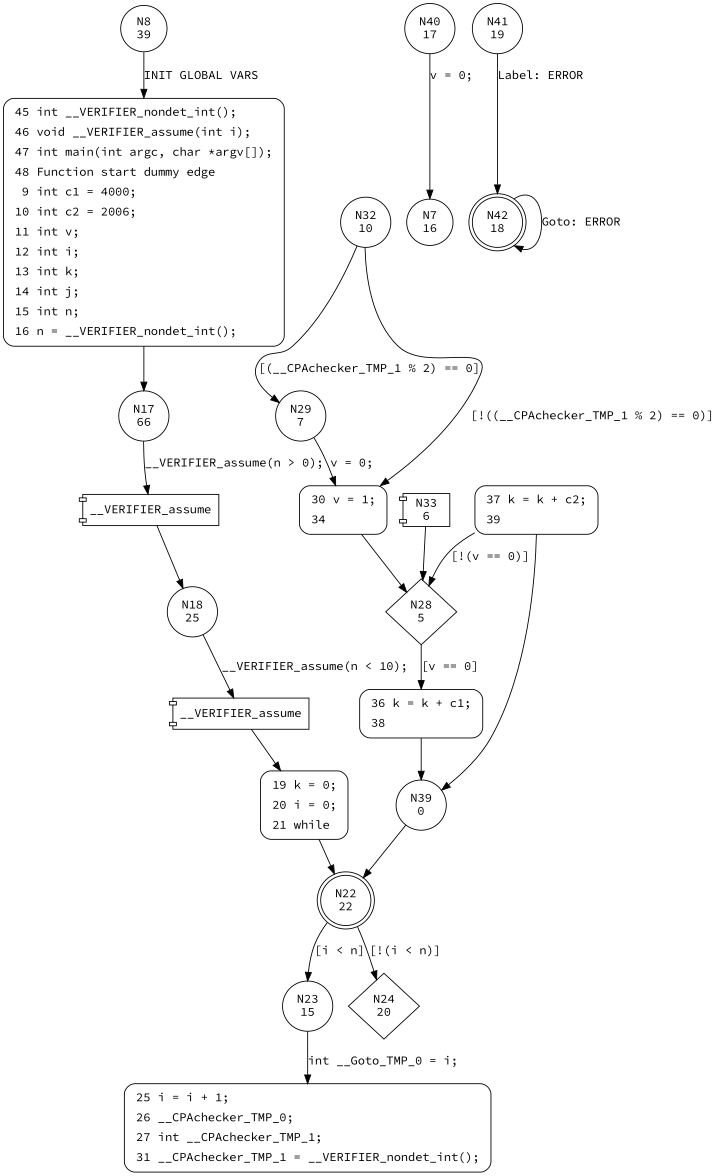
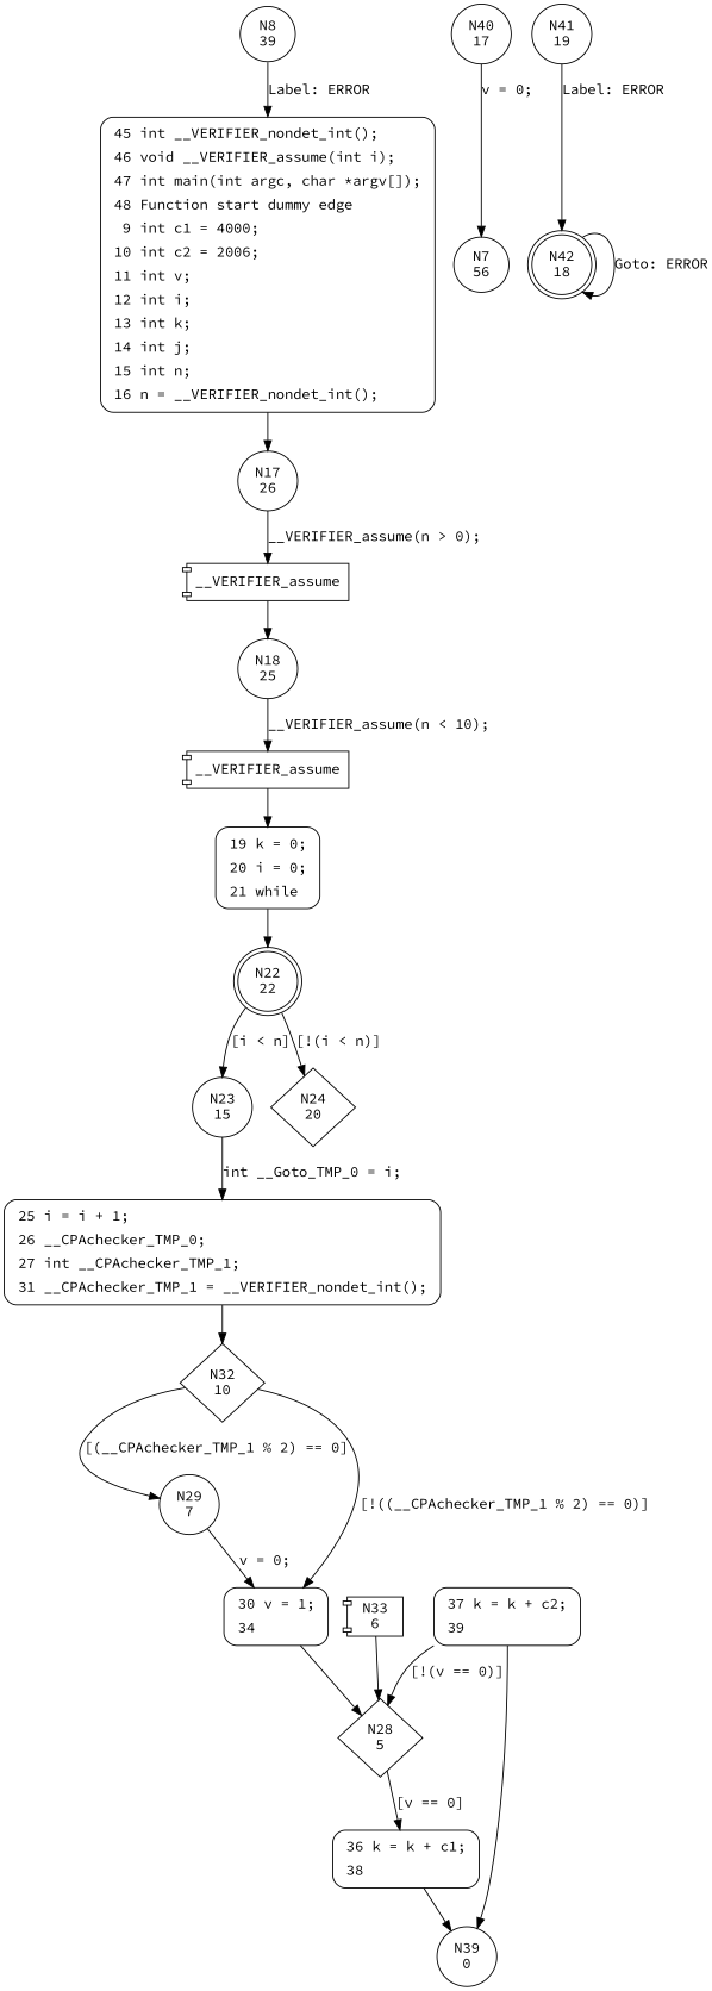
  digraph {
    fontname="Source Code Pro"
    node [fontname="Source Code Pro" shape=circle]
    edge [fontname="Source Code Pro"]
    n1 [label="N8\n39"]
    n2 [fillcolor=white label=<<table border="0" cellborder="0" cellpadding="3" bgcolor="white"><tr><td align="right">45</td><td align="left">int __VERIFIER_nondet_int();</td></tr><tr><td align="right">46</td><td align="left">void __VERIFIER_assume(int i);</td></tr><tr><td align="right">47</td><td align="left">int main(int argc, char *argv[]);</td></tr><tr><td align="right">48</td><td align="left">Function start dummy edge</td></tr><tr><td align="right">9</td><td align="left">int c1 = 4000;</td></tr><tr><td align="right">10</td><td align="left">int c2 = 2006;</td></tr><tr><td align="right">11</td><td align="left">int v;</td></tr><tr><td align="right">12</td><td align="left">int i;</td></tr><tr><td align="right">13</td><td align="left">int k;</td></tr><tr><td align="right">14</td><td align="left">int j;</td></tr><tr><td align="right">15</td><td align="left">int n;</td></tr><tr><td align="right">16</td><td align="left">n = __VERIFIER_nondet_int();</td></tr></table>> penwidth=1 shape=Mrecord style="filled,bold"]
-   n3 [label="N17\n66"]
+   n3 [label="N17\n26"]
    n4 [label=__VERIFIER_assume shape=component]
    n5 [label="N18\n25"]
    n6 [label=__VERIFIER_assume shape=component]
    n7 [fillcolor=white label=<<table border="0" cellborder="0" cellpadding="3" bgcolor="white"><tr><td align="right">19</td><td align="left">k = 0;</td></tr><tr><td align="right">20</td><td align="left">i = 0;</td></tr><tr><td align="right">21</td><td align="left">while</td></tr></table>> penwidth=1 shape=Mrecord style="filled,bold"]
    n8 [label="N22\n22" shape=doublecircle]
    n9 [label="N23\n15"]
    n10 [label="N24\n20" shape=diamond]
    n11 [fillcolor=white label=<<table border="0" cellborder="0" cellpadding="3" bgcolor="white"><tr><td align="right">25</td><td align="left">i = i + 1;</td></tr><tr><td align="right">26</td><td align="left">__CPAchecker_TMP_0;</td></tr><tr><td align="right">27</td><td align="left">int __CPAchecker_TMP_1;</td></tr><tr><td align="right">31</td><td align="left">__CPAchecker_TMP_1 = __VERIFIER_nondet_int();</td></tr></table>> penwidth=1 shape=Mrecord style="filled,bold"]
-   n12 [label="N32\n10"]
+   n12 [label="N32\n10" shape=diamond]
    n13 [label="N40\n17"]
-   n14 [label="N7\n16"]
+   n14 [label="N7\n56"]
    n15 [label="N41\n19"]
    n16 [label="N42\n18" shape=doublecircle]
    n17 [label="N29\n7"]
    n18 [fillcolor=white label=<<table border="0" cellborder="0" cellpadding="3" bgcolor="white"><tr><td align="right">30</td><td align="left">v = 1;</td></tr><tr><td align="right">34</td><td align="left"></td></tr></table>> penwidth=1 shape=Mrecord style="filled,bold"]
    n19 [label="N28\n5" shape=diamond]
    n20 [label="N33\n6" shape=component]
    n21 [fillcolor=white label=<<table border="0" cellborder="0" cellpadding="3" bgcolor="white"><tr><td align="right">36</td><td align="left">k = k + c1;</td></tr><tr><td align="right">38</td><td align="left"></td></tr></table>> penwidth=1 shape=Mrecord style="filled,bold"]
    n22 [label="N39\n0"]
    n23 [fillcolor=white label=<<table border="0" cellborder="0" cellpadding="3" bgcolor="white"><tr><td align="right">37</td><td align="left">k = k + c2;</td></tr><tr><td align="right">39</td><td align="left"></td></tr></table>> penwidth=1 shape=Mrecord style="filled,bold"]
-   n1 -> n2 [label="INIT GLOBAL VARS"]
+   n1 -> n2 [label="Label: ERROR"]
    n2 -> n3
    n3 -> n4 [label="__VERIFIER_assume(n > 0);"]
    n4 -> n5
    n5 -> n6 [label="__VERIFIER_assume(n < 10);"]
    n6 -> n7
    n7 -> n8
    n8 -> n9 [label="[i < n]"]
    n8 -> n10 [label="[!(i < n)]"]
    n9 -> n11 [label="int __Goto_TMP_0 = i;"]
+   n11 -> n12
    n12 -> n17 [label="[(__CPAchecker_TMP_1 % 2) == 0]"]
    n12 -> n18 [label="[!((__CPAchecker_TMP_1 % 2) == 0)]"]
    n13 -> n14 [label="v = 0;"]
    n15 -> n16 [label="Label: ERROR"]
    n16 -> n16 [label="Goto: ERROR"]
    n17 -> n18 [label="v = 0;"]
    n18 -> n19
    n19 -> n21 [label="[v == 0]"]
    n20 -> n19
    n21 -> n22
-   n22 -> n8
    n23 -> n19 [label="[!(v == 0)]"]
    n23 -> n22
  }
